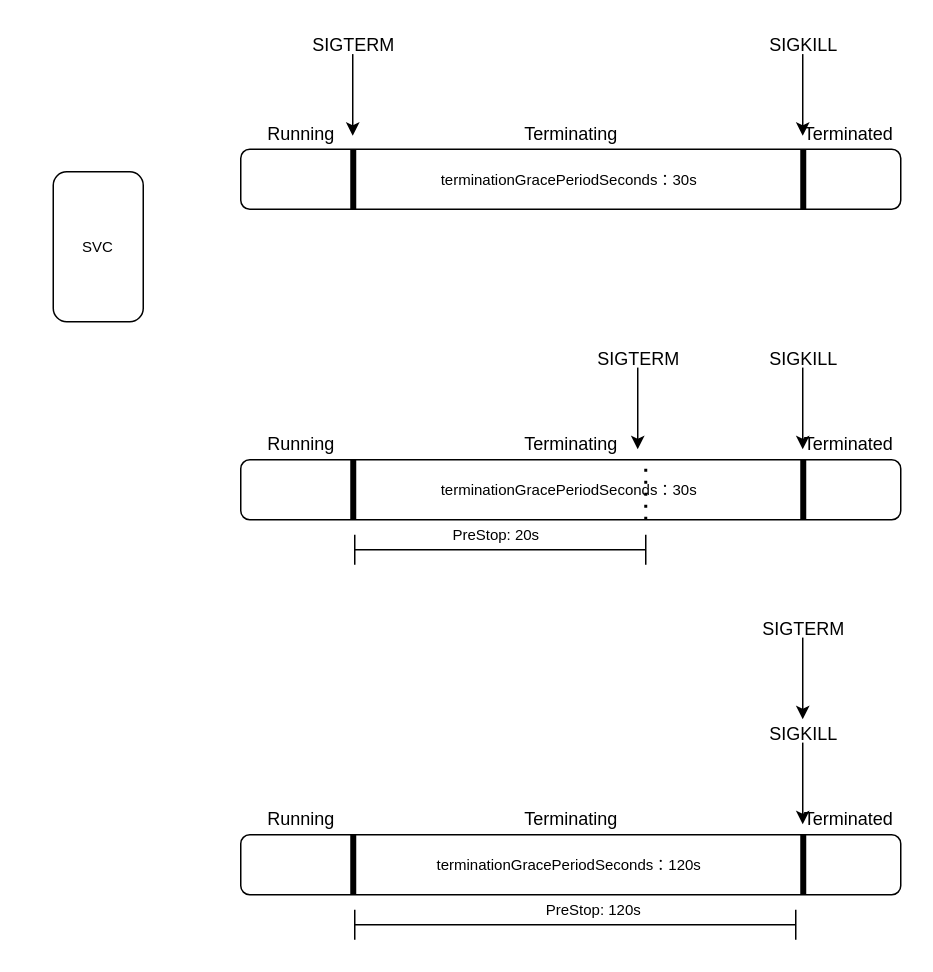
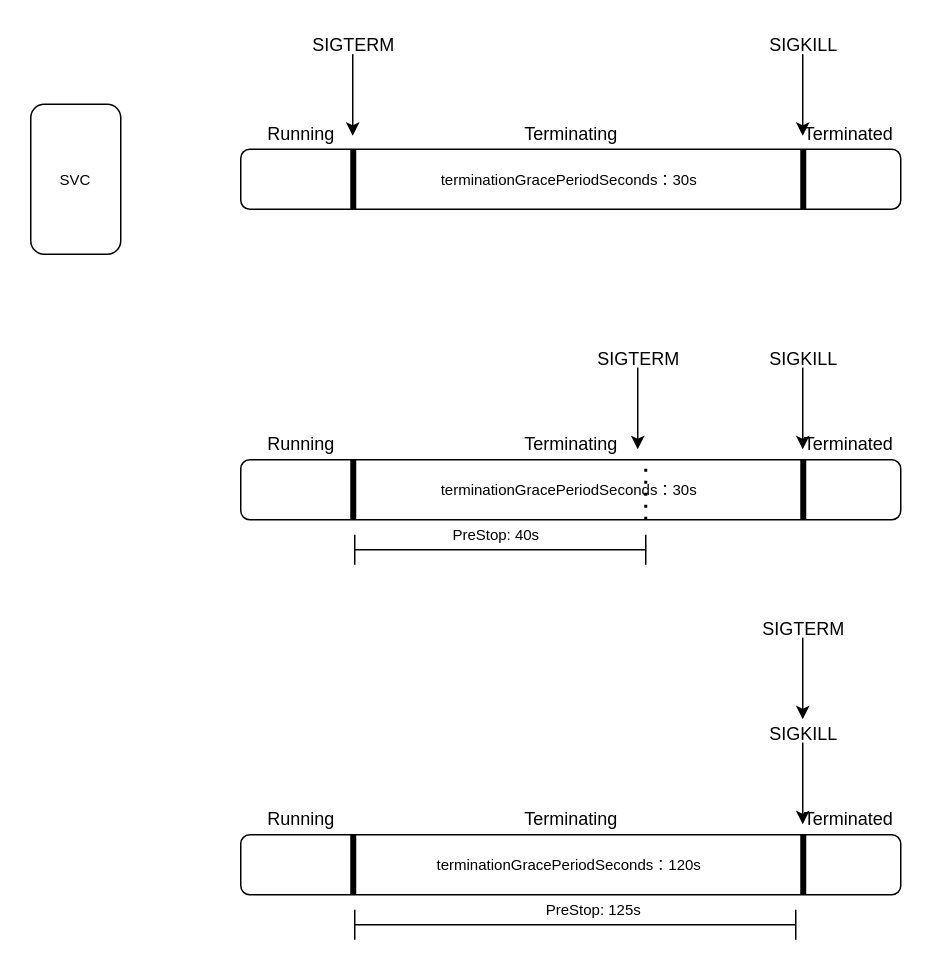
  <mxCell id="0" />
  <mxCell id="1" parent="0" />
  <mxCell id="2" value="" style="rounded=1;whiteSpace=wrap;html=1;" vertex="1" parent="1"><mxGeometry x="160" y="99" width="440" height="40" as="geometry" /></mxCell>
  <mxCell id="3" value="" style="line;strokeWidth=4;direction=south;html=1;perimeter=backbonePerimeter;points=[];outlineConnect=0;" vertex="1" parent="1"><mxGeometry x="230" y="99" width="10" height="40" as="geometry" /></mxCell>
  <mxCell id="4" value="Running" style="text;html=1;align=center;verticalAlign=middle;resizable=0;points=[];autosize=1;strokeColor=none;fillColor=none;" vertex="1" parent="1"><mxGeometry x="170" y="79" width="60" height="20" as="geometry" /></mxCell>
  <mxCell id="5" value="Terminating" style="text;html=1;align=center;verticalAlign=middle;resizable=0;points=[];autosize=1;strokeColor=none;fillColor=none;" vertex="1" parent="1"><mxGeometry x="340" y="79" width="80" height="20" as="geometry" /></mxCell>
  <mxCell id="6" value="" style="line;strokeWidth=4;direction=south;html=1;perimeter=backbonePerimeter;points=[];outlineConnect=0;" vertex="1" parent="1"><mxGeometry x="530" y="99" width="10" height="40" as="geometry" /></mxCell>
  <mxCell id="7" value="Terminated" style="text;html=1;align=center;verticalAlign=middle;resizable=0;points=[];autosize=1;strokeColor=none;fillColor=none;" vertex="1" parent="1"><mxGeometry x="530" y="79" width="70" height="20" as="geometry" /></mxCell>
  <mxCell id="8" value="" style="group" vertex="1" connectable="0" parent="1"><mxGeometry x="200" y="20" width="70" height="70" as="geometry" /></mxCell>
  <mxCell id="9" value="" style="endArrow=classic;html=1;rounded=0;" edge="1" parent="8"><mxGeometry width="50" height="50" relative="1" as="geometry"><mxPoint x="34.66" y="15.556" as="sourcePoint" /><mxPoint x="34.66" y="70" as="targetPoint" /></mxGeometry></mxCell>
  <mxCell id="10" value="SIGTERM" style="text;html=1;align=center;verticalAlign=middle;resizable=0;points=[];autosize=1;strokeColor=none;fillColor=none;" vertex="1" parent="8"><mxGeometry width="70" height="20" as="geometry" /></mxCell>
  <mxCell id="11" value="" style="group" vertex="1" connectable="0" parent="1"><mxGeometry x="500" y="20" width="70" height="70" as="geometry" /></mxCell>
  <mxCell id="12" value="" style="endArrow=classic;html=1;rounded=0;" edge="1" parent="11"><mxGeometry width="50" height="50" relative="1" as="geometry"><mxPoint x="34.66" y="15.556" as="sourcePoint" /><mxPoint x="34.66" y="70" as="targetPoint" /></mxGeometry></mxCell>
  <mxCell id="13" value="SIGKILL" style="text;html=1;align=center;verticalAlign=middle;resizable=0;points=[];autosize=1;strokeColor=none;fillColor=none;" vertex="1" parent="11"><mxGeometry x="5" width="60" height="20" as="geometry" /></mxCell>
  <mxCell id="14" value="&lt;font style=&quot;font-size: 10px&quot;&gt;terminationGracePeriodSeconds：30s&amp;nbsp;&lt;/font&gt;" style="text;html=1;align=center;verticalAlign=middle;resizable=0;points=[];autosize=1;strokeColor=none;fillColor=none;fontSize=10;" vertex="1" parent="1"><mxGeometry x="270" y="109" width="220" height="20" as="geometry" /></mxCell>
  <mxCell id="15" value="" style="rounded=1;whiteSpace=wrap;html=1;" vertex="1" parent="1"><mxGeometry x="160" y="306" width="440" height="40" as="geometry" /></mxCell>
  <mxCell id="16" value="" style="line;strokeWidth=4;direction=south;html=1;perimeter=backbonePerimeter;points=[];outlineConnect=0;" vertex="1" parent="1"><mxGeometry x="230" y="306" width="10" height="40" as="geometry" /></mxCell>
  <mxCell id="17" value="Running" style="text;html=1;align=center;verticalAlign=middle;resizable=0;points=[];autosize=1;strokeColor=none;fillColor=none;" vertex="1" parent="1"><mxGeometry x="170" y="286" width="60" height="20" as="geometry" /></mxCell>
  <mxCell id="18" value="Terminating" style="text;html=1;align=center;verticalAlign=middle;resizable=0;points=[];autosize=1;strokeColor=none;fillColor=none;" vertex="1" parent="1"><mxGeometry x="340" y="286" width="80" height="20" as="geometry" /></mxCell>
  <mxCell id="19" value="" style="line;strokeWidth=4;direction=south;html=1;perimeter=backbonePerimeter;points=[];outlineConnect=0;" vertex="1" parent="1"><mxGeometry x="530" y="306" width="10" height="40" as="geometry" /></mxCell>
  <mxCell id="20" value="Terminated" style="text;html=1;align=center;verticalAlign=middle;resizable=0;points=[];autosize=1;strokeColor=none;fillColor=none;" vertex="1" parent="1"><mxGeometry x="530" y="286" width="70" height="20" as="geometry" /></mxCell>
  <mxCell id="21" value="" style="group" vertex="1" connectable="0" parent="1"><mxGeometry x="390" y="229" width="70" height="70" as="geometry" /></mxCell>
  <mxCell id="22" value="" style="endArrow=classic;html=1;rounded=0;" edge="1" parent="21"><mxGeometry width="50" height="50" relative="1" as="geometry"><mxPoint x="34.66" y="15.556" as="sourcePoint" /><mxPoint x="34.66" y="70" as="targetPoint" /></mxGeometry></mxCell>
  <mxCell id="23" value="SIGTERM" style="text;html=1;align=center;verticalAlign=middle;resizable=0;points=[];autosize=1;strokeColor=none;fillColor=none;" vertex="1" parent="21"><mxGeometry width="70" height="20" as="geometry" /></mxCell>
  <mxCell id="24" value="" style="group" vertex="1" connectable="0" parent="1"><mxGeometry x="500" y="229" width="70" height="70" as="geometry" /></mxCell>
  <mxCell id="25" value="" style="endArrow=classic;html=1;rounded=0;" edge="1" parent="24"><mxGeometry width="50" height="50" relative="1" as="geometry"><mxPoint x="34.66" y="15.556" as="sourcePoint" /><mxPoint x="34.66" y="70" as="targetPoint" /></mxGeometry></mxCell>
  <mxCell id="26" value="SIGKILL" style="text;html=1;align=center;verticalAlign=middle;resizable=0;points=[];autosize=1;strokeColor=none;fillColor=none;" vertex="1" parent="24"><mxGeometry x="5" width="60" height="20" as="geometry" /></mxCell>
  <mxCell id="27" value="&lt;font style=&quot;font-size: 10px&quot;&gt;terminationGracePeriodSeconds：30s&amp;nbsp;&lt;/font&gt;" style="text;html=1;align=center;verticalAlign=middle;resizable=0;points=[];autosize=1;strokeColor=none;fillColor=none;fontSize=10;" vertex="1" parent="1"><mxGeometry x="270" y="316" width="220" height="20" as="geometry" /></mxCell>
  <mxCell id="28" value="" style="endArrow=none;dashed=1;html=1;dashPattern=1 3;strokeWidth=2;rounded=0;fontSize=10;" edge="1" parent="1"><mxGeometry width="50" height="50" relative="1" as="geometry"><mxPoint x="430" y="346" as="sourcePoint" /><mxPoint x="430" y="306" as="targetPoint" /></mxGeometry></mxCell>
  <mxCell id="29" value="" style="shape=crossbar;whiteSpace=wrap;html=1;rounded=1;fontSize=10;" vertex="1" parent="1"><mxGeometry x="236" y="356" width="194" height="20" as="geometry" /></mxCell>
- <mxCell id="30" value="PreStop: 20s" style="text;html=1;align=center;verticalAlign=middle;resizable=0;points=[];autosize=1;strokeColor=none;fillColor=none;fontSize=10;" vertex="1" parent="1"><mxGeometry x="285" y="346" width="90" height="20" as="geometry" /></mxCell>
+ <mxCell id="30" value="PreStop: 40s" style="text;html=1;align=center;verticalAlign=middle;resizable=0;points=[];autosize=1;strokeColor=none;fillColor=none;fontSize=10;" vertex="1" parent="1"><mxGeometry x="285" y="346" width="90" height="20" as="geometry" /></mxCell>
  <mxCell id="31" value="" style="rounded=1;whiteSpace=wrap;html=1;" vertex="1" parent="1"><mxGeometry x="160" y="556" width="440" height="40" as="geometry" /></mxCell>
  <mxCell id="32" value="" style="line;strokeWidth=4;direction=south;html=1;perimeter=backbonePerimeter;points=[];outlineConnect=0;" vertex="1" parent="1"><mxGeometry x="230" y="556" width="10" height="40" as="geometry" /></mxCell>
  <mxCell id="33" value="Running" style="text;html=1;align=center;verticalAlign=middle;resizable=0;points=[];autosize=1;strokeColor=none;fillColor=none;" vertex="1" parent="1"><mxGeometry x="170" y="536" width="60" height="20" as="geometry" /></mxCell>
  <mxCell id="34" value="Terminating" style="text;html=1;align=center;verticalAlign=middle;resizable=0;points=[];autosize=1;strokeColor=none;fillColor=none;" vertex="1" parent="1"><mxGeometry x="340" y="536" width="80" height="20" as="geometry" /></mxCell>
  <mxCell id="35" value="" style="line;strokeWidth=4;direction=south;html=1;perimeter=backbonePerimeter;points=[];outlineConnect=0;" vertex="1" parent="1"><mxGeometry x="530" y="556" width="10" height="40" as="geometry" /></mxCell>
  <mxCell id="36" value="Terminated" style="text;html=1;align=center;verticalAlign=middle;resizable=0;points=[];autosize=1;strokeColor=none;fillColor=none;" vertex="1" parent="1"><mxGeometry x="530" y="536" width="70" height="20" as="geometry" /></mxCell>
  <mxCell id="37" value="" style="group" vertex="1" connectable="0" parent="1"><mxGeometry x="500" y="409" width="70" height="70" as="geometry" /></mxCell>
  <mxCell id="38" value="" style="endArrow=classic;html=1;rounded=0;" edge="1" parent="37"><mxGeometry width="50" height="50" relative="1" as="geometry"><mxPoint x="34.66" y="15.556" as="sourcePoint" /><mxPoint x="34.66" y="70" as="targetPoint" /></mxGeometry></mxCell>
  <mxCell id="39" value="SIGTERM" style="text;html=1;align=center;verticalAlign=middle;resizable=0;points=[];autosize=1;strokeColor=none;fillColor=none;" vertex="1" parent="37"><mxGeometry width="70" height="20" as="geometry" /></mxCell>
  <mxCell id="40" value="" style="group" vertex="1" connectable="0" parent="1"><mxGeometry x="500" y="479" width="70" height="70" as="geometry" /></mxCell>
  <mxCell id="41" value="" style="endArrow=classic;html=1;rounded=0;" edge="1" parent="40"><mxGeometry width="50" height="50" relative="1" as="geometry"><mxPoint x="34.66" y="15.556" as="sourcePoint" /><mxPoint x="34.66" y="70" as="targetPoint" /></mxGeometry></mxCell>
  <mxCell id="42" value="SIGKILL" style="text;html=1;align=center;verticalAlign=middle;resizable=0;points=[];autosize=1;strokeColor=none;fillColor=none;" vertex="1" parent="40"><mxGeometry x="5" width="60" height="20" as="geometry" /></mxCell>
  <mxCell id="43" value="&lt;font style=&quot;font-size: 10px&quot;&gt;terminationGracePeriodSeconds：120s&amp;nbsp;&lt;/font&gt;" style="text;html=1;align=center;verticalAlign=middle;resizable=0;points=[];autosize=1;strokeColor=none;fillColor=none;fontSize=10;" vertex="1" parent="1"><mxGeometry x="265" y="566" width="230" height="20" as="geometry" /></mxCell>
  <mxCell id="44" value="" style="endArrow=none;dashed=1;html=1;dashPattern=1 3;strokeWidth=2;rounded=0;fontSize=10;" edge="1" parent="1"><mxGeometry width="50" height="50" relative="1" as="geometry"><mxPoint x="534.71" y="596" as="sourcePoint" /><mxPoint x="534.71" y="556" as="targetPoint" /></mxGeometry></mxCell>
  <mxCell id="45" value="" style="shape=crossbar;whiteSpace=wrap;html=1;rounded=1;fontSize=10;" vertex="1" parent="1"><mxGeometry x="236" y="606" width="294" height="20" as="geometry" /></mxCell>
- <mxCell id="46" value="PreStop: 120s" style="text;html=1;align=center;verticalAlign=middle;resizable=0;points=[];autosize=1;strokeColor=none;fillColor=none;fontSize=10;" vertex="1" parent="1"><mxGeometry x="350" y="596" width="90" height="20" as="geometry" /></mxCell>
- <mxCell id="47" value="SVC" style="rounded=1;whiteSpace=wrap;html=1;fontSize=10;" vertex="1" parent="1"><mxGeometry x="35" y="114" width="60" height="100" as="geometry" /></mxCell>
+ <mxCell id="46" value="PreStop: 125s" style="text;html=1;align=center;verticalAlign=middle;resizable=0;points=[];autosize=1;strokeColor=none;fillColor=none;fontSize=10;" vertex="1" parent="1"><mxGeometry x="350" y="596" width="90" height="20" as="geometry" /></mxCell>
+ <mxCell id="47" value="SVC" style="rounded=1;whiteSpace=wrap;html=1;fontSize=10;" vertex="1" parent="1"><mxGeometry x="20" y="69" width="60" height="100" as="geometry" /></mxCell>
